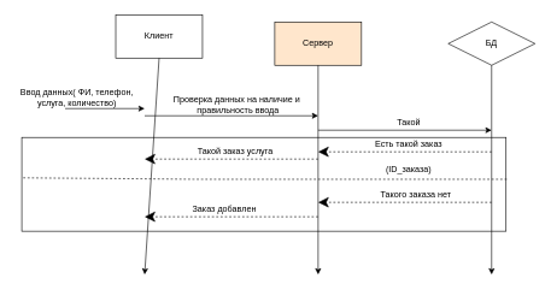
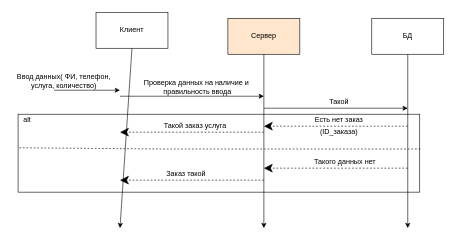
  <mxCell id="0" />
  <mxCell id="1" parent="0" />
  <mxCell id="2" value="" style="rounded=0;whiteSpace=wrap;html=1;fillColor=none;strokeColor=#000000;" vertex="1" parent="1"><mxGeometry x="29" y="190" width="670" height="130" as="geometry" /></mxCell>
  <mxCell id="3" value="Клиент" style="rounded=0;whiteSpace=wrap;html=1;" parent="1" vertex="1"><mxGeometry x="159" y="20" width="120" height="60" as="geometry" /></mxCell>
  <mxCell id="4" value="Сервер" style="rounded=0;whiteSpace=wrap;html=1;fillColor=#ffe6cc;" parent="1" vertex="1"><mxGeometry x="379" y="30" width="120" height="60" as="geometry" /></mxCell>
- <mxCell id="5" value="БД" style="rhombus;whiteSpace=wrap;html=1;" parent="1" vertex="1"><mxGeometry x="619" y="30" width="120" height="60" as="geometry" /></mxCell>
+ <mxCell id="5" value="БД" style="rounded=0;whiteSpace=wrap;html=1;" parent="1" vertex="1"><mxGeometry x="619" y="30" width="120" height="60" as="geometry" /></mxCell>
  <mxCell id="6" value="" style="endArrow=classic;html=1;exitX=0.5;exitY=1;exitDx=0;exitDy=0;" parent="1" source="3" edge="1"><mxGeometry width="50" height="50" relative="1" as="geometry"><mxPoint x="399" y="240" as="sourcePoint" /><mxPoint x="199" y="380" as="targetPoint" /></mxGeometry></mxCell>
  <mxCell id="7" value="" style="endArrow=classic;html=1;exitX=0.5;exitY=1;exitDx=0;exitDy=0;" parent="1" source="4" edge="1"><mxGeometry width="50" height="50" relative="1" as="geometry"><mxPoint x="449" y="100" as="sourcePoint" /><mxPoint x="439" y="380" as="targetPoint" /></mxGeometry></mxCell>
  <mxCell id="8" value="" style="endArrow=classic;html=1;exitX=0.5;exitY=1;exitDx=0;exitDy=0;" parent="1" source="5" edge="1"><mxGeometry width="50" height="50" relative="1" as="geometry"><mxPoint x="399" y="240" as="sourcePoint" /><mxPoint x="679" y="380" as="targetPoint" /></mxGeometry></mxCell>
  <mxCell id="9" value="" style="endArrow=classic;html=1;" parent="1" edge="1"><mxGeometry width="50" height="50" relative="1" as="geometry"><mxPoint x="89" y="150" as="sourcePoint" /><mxPoint x="199" y="150" as="targetPoint" /></mxGeometry></mxCell>
  <mxCell id="10" value="" style="endArrow=classic;html=1;" parent="1" edge="1"><mxGeometry width="50" height="50" relative="1" as="geometry"><mxPoint x="199" y="160" as="sourcePoint" /><mxPoint x="439" y="160" as="targetPoint" /></mxGeometry></mxCell>
  <mxCell id="11" value="" style="endArrow=classic;html=1;" parent="1" edge="1"><mxGeometry width="50" height="50" relative="1" as="geometry"><mxPoint x="439" y="180" as="sourcePoint" /><mxPoint x="679" y="180" as="targetPoint" /></mxGeometry></mxCell>
  <mxCell id="12" value="Ввод данных( ФИ, телефон,&lt;br&gt;услуга, количество)" style="text;html=1;align=center;verticalAlign=middle;resizable=0;points=[];autosize=1;" parent="1" vertex="1"><mxGeometry x="20" y="119" width="170" height="30" as="geometry" /></mxCell>
  <mxCell id="13" value="Проверка данных на наличие и&amp;nbsp;&lt;br&gt;правильность ввода" style="text;html=1;align=center;verticalAlign=middle;resizable=0;points=[];autosize=1;" parent="1" vertex="1"><mxGeometry x="233" y="130" width="190" height="30" as="geometry" /></mxCell>
  <mxCell id="14" value="Такой" style="text;html=1;align=center;verticalAlign=middle;resizable=0;points=[];autosize=1;" vertex="1" parent="1"><mxGeometry x="529" y="160" width="70" height="20" as="geometry" /></mxCell>
- <mxCell id="15" value="Есть такой заказ" style="text;html=1;align=center;verticalAlign=middle;resizable=0;points=[];autosize=1;" vertex="1" parent="1"><mxGeometry x="509" y="190" width="110" height="20" as="geometry" /></mxCell>
+ <mxCell id="15" value="Есть нет заказ" style="text;html=1;align=center;verticalAlign=middle;resizable=0;points=[];autosize=1;" vertex="1" parent="1"><mxGeometry x="509" y="190" width="110" height="20" as="geometry" /></mxCell>
  <mxCell id="16" value="" style="endArrow=classic;dashed=1;endFill=1;endSize=12;html=1;" edge="1" parent="1"><mxGeometry width="160" relative="1" as="geometry"><mxPoint x="679" y="210" as="sourcePoint" /><mxPoint x="439" y="210" as="targetPoint" /></mxGeometry></mxCell>
  <mxCell id="17" value="" style="endArrow=classic;dashed=1;endFill=1;endSize=12;html=1;" edge="1" parent="1"><mxGeometry width="160" relative="1" as="geometry"><mxPoint x="439" y="220" as="sourcePoint" /><mxPoint x="199" y="220" as="targetPoint" /></mxGeometry></mxCell>
  <mxCell id="18" value="Такой заказ услуга&lt;br&gt;" style="text;html=1;align=center;verticalAlign=middle;resizable=0;points=[];autosize=1;" vertex="1" parent="1"><mxGeometry x="249" y="200" width="150" height="20" as="geometry" /></mxCell>
- <mxCell id="19" value="(ID_заказа)&lt;br&gt;" style="text;html=1;align=center;verticalAlign=middle;resizable=0;points=[];autosize=1;" vertex="1" parent="1"><mxGeometry x="524" y="225" width="80" height="20" as="geometry" /></mxCell>
+ <mxCell id="19" value="(ID_заказа)&lt;br&gt;" style="text;html=1;align=center;verticalAlign=middle;resizable=0;points=[];autosize=1;" vertex="1" parent="1"><mxGeometry x="524" y="210" width="80" height="20" as="geometry" /></mxCell>
+ <mxCell id="20" value="alt" style="text;html=1;align=center;verticalAlign=middle;resizable=0;points=[];autosize=1;" vertex="1" parent="1"><mxGeometry x="29" y="190" width="30" height="20" as="geometry" /></mxCell>
  <mxCell id="21" value="" style="endArrow=none;dashed=1;html=1;exitX=0.003;exitY=0.431;exitDx=0;exitDy=0;exitPerimeter=0;" edge="1" parent="1" source="2"><mxGeometry width="50" height="50" relative="1" as="geometry"><mxPoint x="299" y="280" as="sourcePoint" /><mxPoint x="701" y="248" as="targetPoint" /><Array as="points"><mxPoint x="269" y="248" /></Array></mxGeometry></mxCell>
  <mxCell id="22" value="" style="endArrow=classic;dashed=1;endFill=1;endSize=12;html=1;" edge="1" parent="1"><mxGeometry width="160" relative="1" as="geometry"><mxPoint x="679" y="280" as="sourcePoint" /><mxPoint x="439" y="280" as="targetPoint" /></mxGeometry></mxCell>
- <mxCell id="23" value="Такого заказа нет&lt;br&gt;" style="text;html=1;align=center;verticalAlign=middle;resizable=0;points=[];autosize=1;" vertex="1" parent="1"><mxGeometry x="519" y="260" width="110" height="20" as="geometry" /></mxCell>
+ <mxCell id="23" value="Такого данных нет&lt;br&gt;" style="text;html=1;align=center;verticalAlign=middle;resizable=0;points=[];autosize=1;" vertex="1" parent="1"><mxGeometry x="519" y="260" width="110" height="20" as="geometry" /></mxCell>
  <mxCell id="24" value="" style="endArrow=classic;dashed=1;endFill=1;endSize=12;html=1;" edge="1" parent="1"><mxGeometry width="160" relative="1" as="geometry"><mxPoint x="439" y="300" as="sourcePoint" /><mxPoint x="199" y="300" as="targetPoint" /></mxGeometry></mxCell>
- <mxCell id="25" value="Заказ добавлен&lt;br&gt;" style="text;html=1;align=center;verticalAlign=middle;resizable=0;points=[];autosize=1;" vertex="1" parent="1"><mxGeometry x="259" y="280" width="100" height="20" as="geometry" /></mxCell>
+ <mxCell id="25" value="Заказ такой&lt;br&gt;" style="text;html=1;align=center;verticalAlign=middle;resizable=0;points=[];autosize=1;" vertex="1" parent="1"><mxGeometry x="259" y="280" width="100" height="20" as="geometry" /></mxCell>
